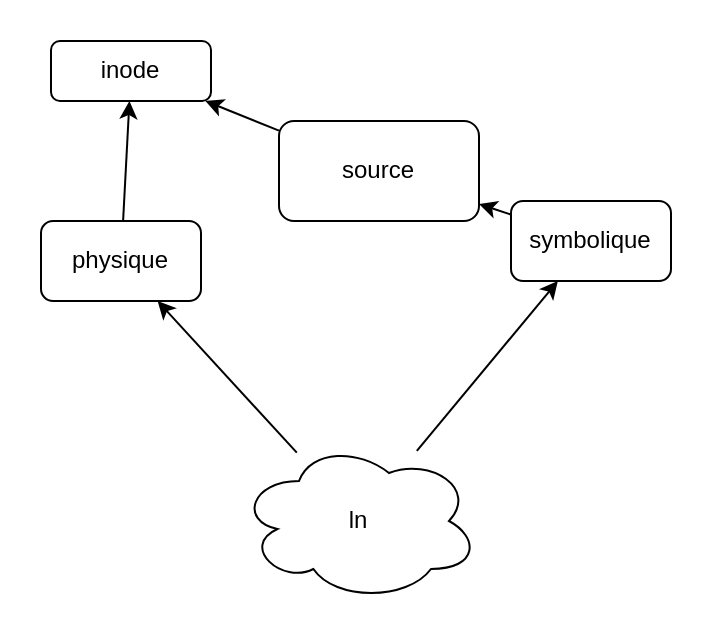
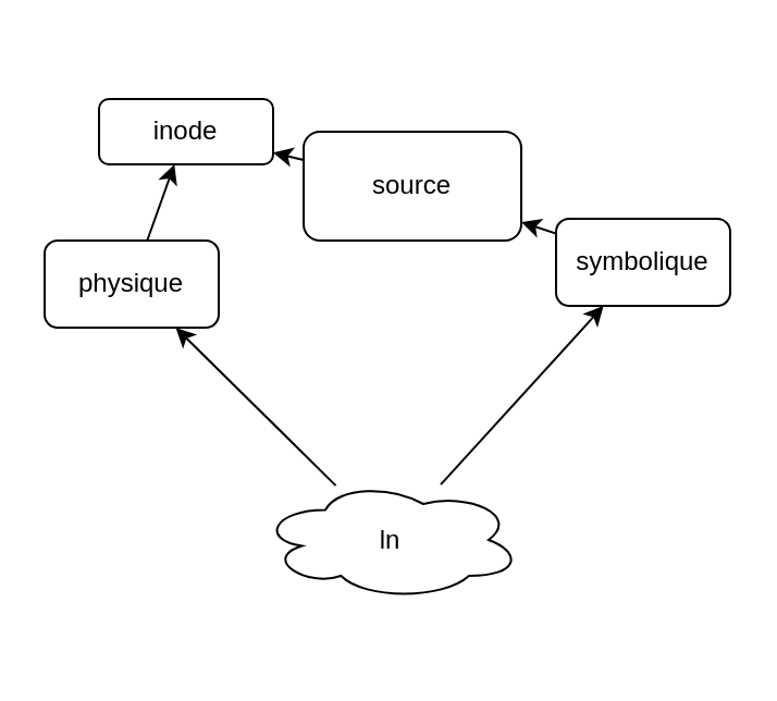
  <mxCell id="0" />
  <mxCell id="1" parent="0" />
- <mxCell id="2" value="ln" style="ellipse;shape=cloud;whiteSpace=wrap;html=1;" vertex="1" parent="1"><mxGeometry x="119" y="220" width="120" height="80" as="geometry" /></mxCell>
+ <mxCell id="2" value="ln" style="ellipse;shape=cloud;whiteSpace=wrap;html=1;" vertex="1" parent="1"><mxGeometry x="119" y="220" width="120" height="55" as="geometry" /></mxCell>
  <mxCell id="3" value="physique" style="rounded=1;whiteSpace=wrap;html=1;" vertex="1" parent="1"><mxGeometry x="20" y="110" width="80" height="40" as="geometry" /></mxCell>
  <mxCell id="4" value="symbolique" style="rounded=1;whiteSpace=wrap;html=1;" vertex="1" parent="1"><mxGeometry x="255" y="100" width="80" height="40" as="geometry" /></mxCell>
  <mxCell id="5" value="source" style="rounded=1;whiteSpace=wrap;html=1;" vertex="1" parent="1"><mxGeometry x="139" y="60" width="100" height="50" as="geometry" /></mxCell>
- <mxCell id="6" value="inode" style="rounded=1;whiteSpace=wrap;html=1;" vertex="1" parent="1"><mxGeometry x="25" y="20" width="80" height="30" as="geometry" /></mxCell>
+ <mxCell id="6" value="inode" style="rounded=1;whiteSpace=wrap;html=1;" vertex="1" parent="1"><mxGeometry x="45" y="45" width="80" height="30" as="geometry" /></mxCell>
  <mxCell id="7" value="" style="endArrow=classic;html=1;" edge="1" parent="1" source="3" target="6"><mxGeometry width="50" height="50" relative="1" as="geometry"><mxPoint x="225" y="310" as="sourcePoint" /><mxPoint x="275" y="260" as="targetPoint" /></mxGeometry></mxCell>
  <mxCell id="8" value="" style="endArrow=classic;html=1;" edge="1" parent="1" source="5" target="6"><mxGeometry width="50" height="50" relative="1" as="geometry"><mxPoint x="75" y="120" as="sourcePoint" /><mxPoint x="75" y="60" as="targetPoint" /></mxGeometry></mxCell>
  <mxCell id="9" value="" style="endArrow=classic;html=1;" edge="1" parent="1" source="2" target="3"><mxGeometry width="50" height="50" relative="1" as="geometry"><mxPoint x="85" y="130" as="sourcePoint" /><mxPoint x="85" y="70" as="targetPoint" /></mxGeometry></mxCell>
  <mxCell id="10" value="" style="endArrow=classic;html=1;" edge="1" parent="1" source="2" target="4"><mxGeometry width="50" height="50" relative="1" as="geometry"><mxPoint x="95" y="140" as="sourcePoint" /><mxPoint x="95" y="80" as="targetPoint" /></mxGeometry></mxCell>
  <mxCell id="11" value="" style="endArrow=classic;html=1;" edge="1" parent="1" source="4" target="5"><mxGeometry width="50" height="50" relative="1" as="geometry"><mxPoint x="105" y="150" as="sourcePoint" /><mxPoint x="105" y="90" as="targetPoint" /></mxGeometry></mxCell>
